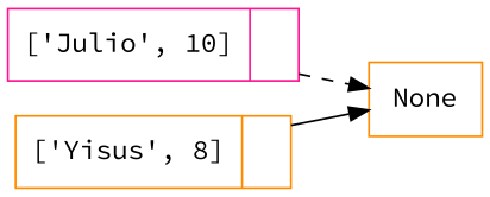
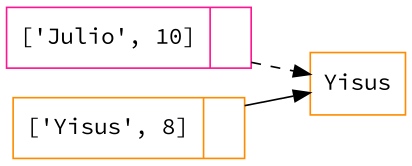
  digraph {
    fontname="Source Code Pro"
    rankdir=LR
    node [color=darkorange fontname="Source Code Pro" shape=record]
    edge [fontname="Source Code Pro"]
    n1 [color=deeppink label="{['Julio', 10]|}"]
-   None
+   None [label=Yisus]
    n3 [label="{['Yisus', 8]|}"]
    n1 -> None [style=dashed]
    n3 -> None [style=solid]
  }
